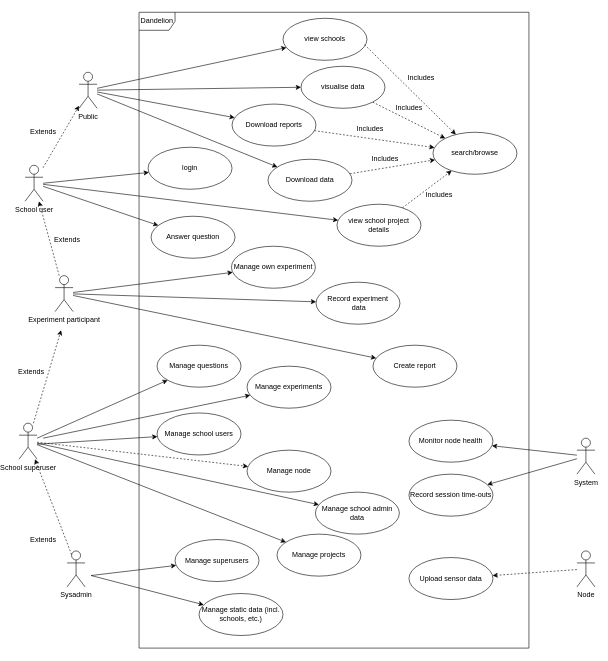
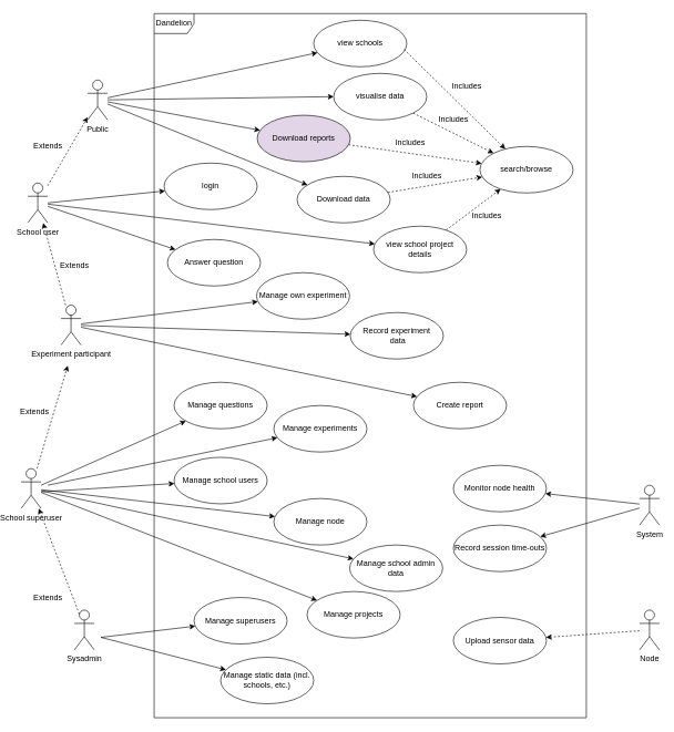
  <mxCell id="0" />
  <mxCell id="1" parent="0" />
  <mxCell id="2" value="Dandelion" style="shape=umlFrame;whiteSpace=wrap;html=1;" parent="1" vertex="1"><mxGeometry x="230" y="20" width="650" height="1060" as="geometry" /></mxCell>
  <mxCell id="3" style="edgeStyle=none;rounded=0;orthogonalLoop=1;jettySize=auto;html=1;entryX=0;entryY=0.5;entryDx=0;entryDy=0;" parent="1" source="4" target="17" edge="1"><mxGeometry relative="1" as="geometry" /></mxCell>
  <mxCell id="4" value="Public" style="shape=umlActor;verticalLabelPosition=bottom;verticalAlign=top;html=1;" parent="1" vertex="1"><mxGeometry x="130" y="120" width="30" height="60" as="geometry" /></mxCell>
  <mxCell id="5" style="rounded=0;orthogonalLoop=1;jettySize=auto;html=1;dashed=1;" parent="1" source="7" target="4" edge="1"><mxGeometry relative="1" as="geometry" /></mxCell>
  <mxCell id="6" style="edgeStyle=none;rounded=0;orthogonalLoop=1;jettySize=auto;html=1;" parent="1" source="7" target="68" edge="1"><mxGeometry relative="1" as="geometry" /></mxCell>
  <mxCell id="7" value="School user" style="shape=umlActor;verticalLabelPosition=bottom;verticalAlign=top;html=1;" parent="1" vertex="1"><mxGeometry x="40" y="275" width="30" height="60" as="geometry" /></mxCell>
  <mxCell id="8" style="rounded=0;orthogonalLoop=1;jettySize=auto;html=1;dashed=1;" parent="1" source="9" target="7" edge="1"><mxGeometry relative="1" as="geometry" /></mxCell>
  <mxCell id="9" value="Experiment participant" style="shape=umlActor;verticalLabelPosition=bottom;verticalAlign=top;html=1;" parent="1" vertex="1"><mxGeometry x="90" y="459" width="30" height="60" as="geometry" /></mxCell>
  <mxCell id="10" style="rounded=0;orthogonalLoop=1;jettySize=auto;html=1;dashed=1;" parent="1" source="11" edge="1"><mxGeometry relative="1" as="geometry"><mxPoint x="100" y="550" as="targetPoint" /></mxGeometry></mxCell>
  <mxCell id="11" value="School superuser" style="shape=umlActor;verticalLabelPosition=bottom;verticalAlign=top;html=1;" parent="1" vertex="1"><mxGeometry x="30" y="705" width="30" height="60" as="geometry" /></mxCell>
  <mxCell id="12" style="edgeStyle=none;rounded=0;orthogonalLoop=1;jettySize=auto;html=1;dashed=1;" parent="1" source="17" target="13" edge="1"><mxGeometry relative="1" as="geometry" /></mxCell>
  <mxCell id="13" value="search/browse" style="ellipse;whiteSpace=wrap;html=1;" parent="1" vertex="1"><mxGeometry x="720" y="220" width="140" height="70" as="geometry" /></mxCell>
  <mxCell id="14" value="Extends" style="text;html=1;align=center;verticalAlign=middle;resizable=0;points=[];autosize=1;strokeColor=none;fillColor=none;" parent="1" vertex="1"><mxGeometry x="40" y="210" width="60" height="20" as="geometry" /></mxCell>
  <mxCell id="15" value="Extends" style="text;html=1;align=center;verticalAlign=middle;resizable=0;points=[];autosize=1;strokeColor=none;fillColor=none;" parent="1" vertex="1"><mxGeometry x="80" y="390" width="60" height="20" as="geometry" /></mxCell>
  <mxCell id="16" value="Extends" style="text;html=1;align=center;verticalAlign=middle;resizable=0;points=[];autosize=1;strokeColor=none;fillColor=none;" parent="1" vertex="1"><mxGeometry x="20" y="610" width="60" height="20" as="geometry" /></mxCell>
  <mxCell id="17" value="visualise data" style="ellipse;whiteSpace=wrap;html=1;" parent="1" vertex="1"><mxGeometry x="500" y="110" width="140" height="70" as="geometry" /></mxCell>
  <mxCell id="18" value="Includes" style="text;html=1;align=center;verticalAlign=middle;resizable=0;points=[];autosize=1;strokeColor=none;fillColor=none;" parent="1" vertex="1"><mxGeometry x="670" y="120" width="60" height="20" as="geometry" /></mxCell>
  <mxCell id="19" value="view schools" style="ellipse;whiteSpace=wrap;html=1;" parent="1" vertex="1"><mxGeometry x="470" y="30" width="140" height="70" as="geometry" /></mxCell>
  <mxCell id="20" style="edgeStyle=none;rounded=0;orthogonalLoop=1;jettySize=auto;html=1;dashed=1;exitX=0.971;exitY=0.629;exitDx=0;exitDy=0;exitPerimeter=0;" parent="1" source="19" target="13" edge="1"><mxGeometry relative="1" as="geometry"><mxPoint x="500" y="195" as="sourcePoint" /><mxPoint x="610" y="195" as="targetPoint" /></mxGeometry></mxCell>
  <mxCell id="21" value="Includes" style="text;html=1;align=center;verticalAlign=middle;resizable=0;points=[];autosize=1;strokeColor=none;fillColor=none;" parent="1" vertex="1"><mxGeometry x="650" y="170" width="60" height="20" as="geometry" /></mxCell>
  <mxCell id="22" style="edgeStyle=none;rounded=0;orthogonalLoop=1;jettySize=auto;html=1;" parent="1" source="4" target="19" edge="1"><mxGeometry relative="1" as="geometry"><mxPoint x="170" y="140" as="sourcePoint" /><mxPoint x="360" y="195" as="targetPoint" /></mxGeometry></mxCell>
  <mxCell id="23" value="view school project details" style="ellipse;whiteSpace=wrap;html=1;" parent="1" vertex="1"><mxGeometry x="560" y="340" width="140" height="70" as="geometry" /></mxCell>
  <mxCell id="24" value="Sysadmin" style="shape=umlActor;verticalLabelPosition=bottom;verticalAlign=top;html=1;" parent="1" vertex="1"><mxGeometry x="110" y="918" width="30" height="60" as="geometry" /></mxCell>
  <mxCell id="25" value="Extends" style="text;html=1;align=center;verticalAlign=middle;resizable=0;points=[];autosize=1;strokeColor=none;fillColor=none;" parent="1" vertex="1"><mxGeometry x="40" y="890" width="60" height="20" as="geometry" /></mxCell>
  <mxCell id="26" style="rounded=0;orthogonalLoop=1;jettySize=auto;html=1;dashed=1;exitX=0.25;exitY=0.1;exitDx=0;exitDy=0;exitPerimeter=0;" parent="1" source="24" target="11" edge="1"><mxGeometry relative="1" as="geometry"><mxPoint x="80" y="601" as="sourcePoint" /><mxPoint x="140" y="521" as="targetPoint" /></mxGeometry></mxCell>
  <mxCell id="27" value="login" style="ellipse;whiteSpace=wrap;html=1;" parent="1" vertex="1"><mxGeometry x="245" y="245" width="140" height="70" as="geometry" /></mxCell>
  <mxCell id="28" style="edgeStyle=none;rounded=0;orthogonalLoop=1;jettySize=auto;html=1;" parent="1" target="27" edge="1"><mxGeometry relative="1" as="geometry"><mxPoint x="70" y="305" as="sourcePoint" /><mxPoint x="360" y="195" as="targetPoint" /></mxGeometry></mxCell>
  <mxCell id="29" style="edgeStyle=none;rounded=0;orthogonalLoop=1;jettySize=auto;html=1;" parent="1" source="7" target="23" edge="1"><mxGeometry relative="1" as="geometry"><mxPoint x="90" y="270" as="sourcePoint" /><mxPoint x="360.271" y="281.924" as="targetPoint" /></mxGeometry></mxCell>
  <mxCell id="30" value="Record experiment&lt;br&gt;&amp;nbsp;data" style="ellipse;whiteSpace=wrap;html=1;" parent="1" vertex="1"><mxGeometry x="525" y="470" width="140" height="70" as="geometry" /></mxCell>
  <mxCell id="31" value="Manage experiments" style="ellipse;whiteSpace=wrap;html=1;" parent="1" vertex="1"><mxGeometry x="410" y="610" width="140" height="70" as="geometry" /></mxCell>
  <mxCell id="32" value="Create report" style="ellipse;whiteSpace=wrap;html=1;" parent="1" vertex="1"><mxGeometry x="620" y="575" width="140" height="70" as="geometry" /></mxCell>
  <mxCell id="33" style="edgeStyle=none;rounded=0;orthogonalLoop=1;jettySize=auto;html=1;" parent="1" target="31" edge="1"><mxGeometry relative="1" as="geometry"><mxPoint x="70" y="730" as="sourcePoint" /><mxPoint x="369.326" y="357.546" as="targetPoint" /></mxGeometry></mxCell>
  <mxCell id="34" style="edgeStyle=none;rounded=0;orthogonalLoop=1;jettySize=auto;html=1;" parent="1" source="9" target="30" edge="1"><mxGeometry relative="1" as="geometry"><mxPoint x="170" y="498.424" as="sourcePoint" /><mxPoint x="583.796" y="427.368" as="targetPoint" /></mxGeometry></mxCell>
  <mxCell id="35" style="edgeStyle=none;rounded=0;orthogonalLoop=1;jettySize=auto;html=1;" parent="1" source="9" target="32" edge="1"><mxGeometry relative="1" as="geometry"><mxPoint x="170" y="500.182" as="sourcePoint" /><mxPoint x="360.413" y="489.796" as="targetPoint" /></mxGeometry></mxCell>
  <mxCell id="36" value="Manage projects" style="ellipse;whiteSpace=wrap;html=1;" parent="1" vertex="1"><mxGeometry x="460" y="890" width="140" height="70" as="geometry" /></mxCell>
  <mxCell id="37" style="edgeStyle=none;rounded=0;orthogonalLoop=1;jettySize=auto;html=1;dashed=1;" parent="1" source="23" target="13" edge="1"><mxGeometry relative="1" as="geometry"><mxPoint x="500" y="195" as="sourcePoint" /><mxPoint x="610" y="195" as="targetPoint" /></mxGeometry></mxCell>
  <mxCell id="38" value="Includes" style="text;html=1;align=center;verticalAlign=middle;resizable=0;points=[];autosize=1;strokeColor=none;fillColor=none;" parent="1" vertex="1"><mxGeometry x="585" y="205" width="60" height="20" as="geometry" /></mxCell>
  <mxCell id="39" value="Manage school users" style="ellipse;whiteSpace=wrap;html=1;" parent="1" vertex="1"><mxGeometry x="260" y="688" width="140" height="70" as="geometry" /></mxCell>
  <mxCell id="40" value="Manage school admin data" style="ellipse;whiteSpace=wrap;html=1;" parent="1" vertex="1"><mxGeometry x="524" y="820" width="140" height="70" as="geometry" /></mxCell>
  <mxCell id="41" style="edgeStyle=none;rounded=0;orthogonalLoop=1;jettySize=auto;html=1;" parent="1" target="39" edge="1"><mxGeometry relative="1" as="geometry"><mxPoint x="60" y="740" as="sourcePoint" /><mxPoint x="580.853" y="696.552" as="targetPoint" /></mxGeometry></mxCell>
  <mxCell id="42" style="edgeStyle=none;rounded=0;orthogonalLoop=1;jettySize=auto;html=1;" parent="1" source="11" target="40" edge="1"><mxGeometry relative="1" as="geometry"><mxPoint x="80" y="773" as="sourcePoint" /><mxPoint x="320.37" y="760.594" as="targetPoint" /></mxGeometry></mxCell>
  <mxCell id="43" style="edgeStyle=none;rounded=0;orthogonalLoop=1;jettySize=auto;html=1;" parent="1" source="11" target="36" edge="1"><mxGeometry relative="1" as="geometry"><mxPoint x="90" y="783" as="sourcePoint" /><mxPoint x="330.37" y="770.594" as="targetPoint" /></mxGeometry></mxCell>
  <mxCell id="44" value="Manage superusers" style="ellipse;whiteSpace=wrap;html=1;" parent="1" vertex="1"><mxGeometry x="290" y="899" width="140" height="70" as="geometry" /></mxCell>
  <mxCell id="45" value="Manage static data (incl. schools, etc.)" style="ellipse;whiteSpace=wrap;html=1;" parent="1" vertex="1"><mxGeometry x="330" y="989" width="140" height="70" as="geometry" /></mxCell>
  <mxCell id="46" style="edgeStyle=none;rounded=0;orthogonalLoop=1;jettySize=auto;html=1;" parent="1" target="44" edge="1"><mxGeometry relative="1" as="geometry"><mxPoint x="150" y="959" as="sourcePoint" /><mxPoint x="302.539" y="814.659" as="targetPoint" /></mxGeometry></mxCell>
  <mxCell id="47" style="edgeStyle=none;rounded=0;orthogonalLoop=1;jettySize=auto;html=1;" parent="1" target="45" edge="1"><mxGeometry relative="1" as="geometry"><mxPoint x="150" y="959" as="sourcePoint" /><mxPoint x="301.904" y="952.107" as="targetPoint" /></mxGeometry></mxCell>
  <mxCell id="48" value="System" style="shape=umlActor;verticalLabelPosition=bottom;verticalAlign=top;html=1;" parent="1" vertex="1"><mxGeometry x="960" y="730" width="30" height="60" as="geometry" /></mxCell>
  <mxCell id="49" value="Node" style="shape=umlActor;verticalLabelPosition=bottom;verticalAlign=top;html=1;" parent="1" vertex="1"><mxGeometry x="960" y="918" width="30" height="60" as="geometry" /></mxCell>
  <mxCell id="50" value="Monitor node health" style="ellipse;whiteSpace=wrap;html=1;" parent="1" vertex="1"><mxGeometry x="680" y="700" width="140" height="70" as="geometry" /></mxCell>
  <mxCell id="51" value="Upload sensor data" style="ellipse;whiteSpace=wrap;html=1;" parent="1" vertex="1"><mxGeometry x="680" y="929" width="140" height="70" as="geometry" /></mxCell>
  <mxCell id="52" style="edgeStyle=none;rounded=0;orthogonalLoop=1;jettySize=auto;html=1;" parent="1" source="48" target="50" edge="1"><mxGeometry relative="1" as="geometry"><mxPoint x="80" y="652.077" as="sourcePoint" /><mxPoint x="322.539" y="685.659" as="targetPoint" /></mxGeometry></mxCell>
  <mxCell id="53" style="edgeStyle=none;rounded=0;orthogonalLoop=1;jettySize=auto;html=1;dashed=1;" parent="1" source="49" target="51" edge="1"><mxGeometry relative="1" as="geometry"><mxPoint x="970" y="790.667" as="sourcePoint" /><mxPoint x="828.333" y="806.407" as="targetPoint" /></mxGeometry></mxCell>
- <mxCell id="54" value="Download reports" style="ellipse;whiteSpace=wrap;html=1;" parent="1" vertex="1"><mxGeometry x="385" y="173" width="140" height="70" as="geometry" /></mxCell>
+ <mxCell id="54" value="Download reports" style="ellipse;whiteSpace=wrap;html=1;fillColor=#e1d5e7;" parent="1" vertex="1"><mxGeometry x="385" y="173" width="140" height="70" as="geometry" /></mxCell>
  <mxCell id="55" value="Download data" style="ellipse;whiteSpace=wrap;html=1;" parent="1" vertex="1"><mxGeometry x="445" y="265" width="140" height="70" as="geometry" /></mxCell>
  <mxCell id="56" style="edgeStyle=none;rounded=0;orthogonalLoop=1;jettySize=auto;html=1;" parent="1" source="4" target="54" edge="1"><mxGeometry relative="1" as="geometry"><mxPoint x="80" y="315" as="sourcePoint" /><mxPoint x="280" y="315" as="targetPoint" /></mxGeometry></mxCell>
  <mxCell id="57" style="edgeStyle=none;rounded=0;orthogonalLoop=1;jettySize=auto;html=1;" parent="1" source="4" target="55" edge="1"><mxGeometry relative="1" as="geometry"><mxPoint x="170" y="179.998" as="sourcePoint" /><mxPoint x="303.508" y="228.842" as="targetPoint" /></mxGeometry></mxCell>
  <mxCell id="58" style="edgeStyle=none;rounded=0;orthogonalLoop=1;jettySize=auto;html=1;dashed=1;" parent="1" source="54" target="13" edge="1"><mxGeometry relative="1" as="geometry"><mxPoint x="619.434" y="183.918" as="sourcePoint" /><mxPoint x="730" y="265" as="targetPoint" /></mxGeometry></mxCell>
  <mxCell id="59" style="edgeStyle=none;rounded=0;orthogonalLoop=1;jettySize=auto;html=1;dashed=1;" parent="1" source="55" target="13" edge="1"><mxGeometry relative="1" as="geometry"><mxPoint x="629.434" y="193.918" as="sourcePoint" /><mxPoint x="740" y="275" as="targetPoint" /></mxGeometry></mxCell>
  <mxCell id="60" value="Includes" style="text;html=1;align=center;verticalAlign=middle;resizable=0;points=[];autosize=1;strokeColor=none;fillColor=none;" parent="1" vertex="1"><mxGeometry x="610" y="255" width="60" height="20" as="geometry" /></mxCell>
  <mxCell id="61" value="Includes" style="text;html=1;align=center;verticalAlign=middle;resizable=0;points=[];autosize=1;strokeColor=none;fillColor=none;" parent="1" vertex="1"><mxGeometry x="700" y="315" width="60" height="20" as="geometry" /></mxCell>
  <mxCell id="62" style="rounded=0;orthogonalLoop=1;jettySize=auto;html=1;" parent="1" target="67" edge="1"><mxGeometry relative="1" as="geometry"><mxPoint x="60" y="730" as="sourcePoint" /></mxGeometry></mxCell>
  <mxCell id="63" value="Manage own experiment" style="ellipse;whiteSpace=wrap;html=1;" parent="1" vertex="1"><mxGeometry x="384" y="410" width="140" height="70" as="geometry" /></mxCell>
  <mxCell id="64" style="edgeStyle=none;rounded=0;orthogonalLoop=1;jettySize=auto;html=1;" parent="1" source="9" target="63" edge="1"><mxGeometry relative="1" as="geometry"><mxPoint x="170" y="635.55" as="sourcePoint" /><mxPoint x="303.439" y="613.756" as="targetPoint" /></mxGeometry></mxCell>
  <mxCell id="65" value="Record session time-outs" style="ellipse;whiteSpace=wrap;html=1;" parent="1" vertex="1"><mxGeometry x="680" y="790" width="140" height="70" as="geometry" /></mxCell>
  <mxCell id="66" style="edgeStyle=none;rounded=0;orthogonalLoop=1;jettySize=auto;html=1;" parent="1" source="48" target="65" edge="1"><mxGeometry relative="1" as="geometry"><mxPoint x="970" y="721.667" as="sourcePoint" /><mxPoint x="828.333" y="737.407" as="targetPoint" /></mxGeometry></mxCell>
  <mxCell id="67" value="Manage questions" style="ellipse;whiteSpace=wrap;html=1;" parent="1" vertex="1"><mxGeometry x="260" y="575" width="140" height="70" as="geometry" /></mxCell>
  <mxCell id="68" value="Answer question" style="ellipse;whiteSpace=wrap;html=1;" parent="1" vertex="1"><mxGeometry x="250" y="360" width="140" height="70" as="geometry" /></mxCell>
  <mxCell id="69" value="Manage node" style="ellipse;whiteSpace=wrap;html=1;" parent="1" vertex="1"><mxGeometry x="410" y="750" width="140" height="70" as="geometry" /></mxCell>
- <mxCell id="70" style="edgeStyle=none;rounded=0;orthogonalLoop=1;jettySize=auto;html=1;dashed=1;" parent="1" source="11" target="69" edge="1"><mxGeometry relative="1" as="geometry"><mxPoint x="120" y="740" as="sourcePoint" /><mxPoint x="280.179" y="751.176" as="targetPoint" /></mxGeometry></mxCell>
+ <mxCell id="70" style="edgeStyle=none;rounded=0;orthogonalLoop=1;jettySize=auto;html=1;" parent="1" source="11" target="69" edge="1"><mxGeometry relative="1" as="geometry"><mxPoint x="120" y="740" as="sourcePoint" /><mxPoint x="280.179" y="751.176" as="targetPoint" /></mxGeometry></mxCell>
